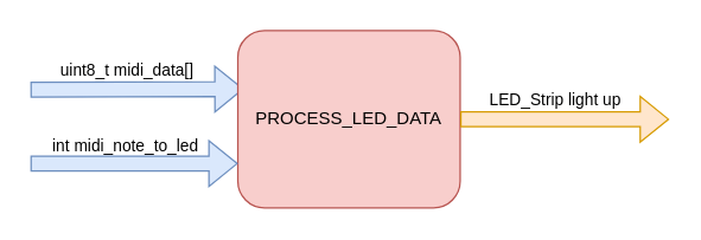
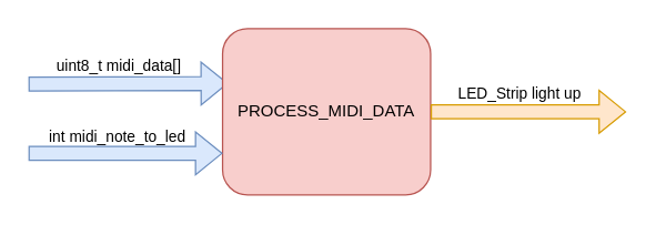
  <mxCell id="0" />
  <mxCell id="1" parent="0" />
  <mxCell id="2" value="" style="shape=flexArrow;endArrow=classic;html=1;rounded=0;fillColor=#dae8fc;strokeColor=#6c8ebf;" edge="1" parent="1"><mxGeometry width="50" height="50" relative="1" as="geometry"><mxPoint x="20" y="60" as="sourcePoint" /><mxPoint x="164" y="59.52" as="targetPoint" /></mxGeometry></mxCell>
  <mxCell id="3" value="uint8_t midi_data[]" style="edgeLabel;html=1;align=center;verticalAlign=middle;resizable=0;points=[];labelBackgroundColor=none;" vertex="1" connectable="0" parent="2"><mxGeometry x="-0.053" y="3" relative="1" as="geometry"><mxPoint x="-3" y="-10" as="offset" /></mxGeometry></mxCell>
- <mxCell id="4" value="PROCESS_LED_DATA" style="rounded=1;whiteSpace=wrap;html=1;fillColor=#f8cecc;strokeColor=#b85450;" vertex="1" parent="1"><mxGeometry x="160" y="20" width="150" height="120" as="geometry" /></mxCell>
+ <mxCell id="4" value="PROCESS_MIDI_DATA" style="rounded=1;whiteSpace=wrap;html=1;fillColor=#f8cecc;strokeColor=#b85450;" vertex="1" parent="1"><mxGeometry x="160" y="20" width="150" height="120" as="geometry" /></mxCell>
  <mxCell id="5" value="" style="shape=flexArrow;endArrow=classic;html=1;rounded=0;fillColor=#ffe6cc;strokeColor=#d79b00;exitX=1;exitY=0.5;exitDx=0;exitDy=0;" edge="1" parent="1" source="4"><mxGeometry width="50" height="50" relative="1" as="geometry"><mxPoint x="314" y="59.41" as="sourcePoint" /><mxPoint x="451" y="80" as="targetPoint" /></mxGeometry></mxCell>
  <mxCell id="6" value="LED_Strip light up" style="edgeLabel;html=1;align=center;verticalAlign=middle;resizable=0;points=[];noLabel=0;allowArrows=1;backgroundOutline=1;labelBackgroundColor=none;" vertex="1" connectable="0" parent="5"><mxGeometry x="-0.467" y="-4" relative="1" as="geometry"><mxPoint x="25" y="-18" as="offset" /></mxGeometry></mxCell>
  <mxCell id="7" value="" style="shape=flexArrow;endArrow=classic;html=1;rounded=0;fillColor=#dae8fc;strokeColor=#6c8ebf;" edge="1" parent="1"><mxGeometry width="50" height="50" relative="1" as="geometry"><mxPoint x="20" y="110" as="sourcePoint" /><mxPoint x="160" y="110" as="targetPoint" /></mxGeometry></mxCell>
  <mxCell id="8" value="int midi_note_to_led" style="edgeLabel;html=1;align=center;verticalAlign=middle;resizable=0;points=[];labelBackgroundColor=none;" vertex="1" connectable="0" parent="7"><mxGeometry x="-0.053" y="3" relative="1" as="geometry"><mxPoint x="-3" y="-10" as="offset" /></mxGeometry></mxCell>
